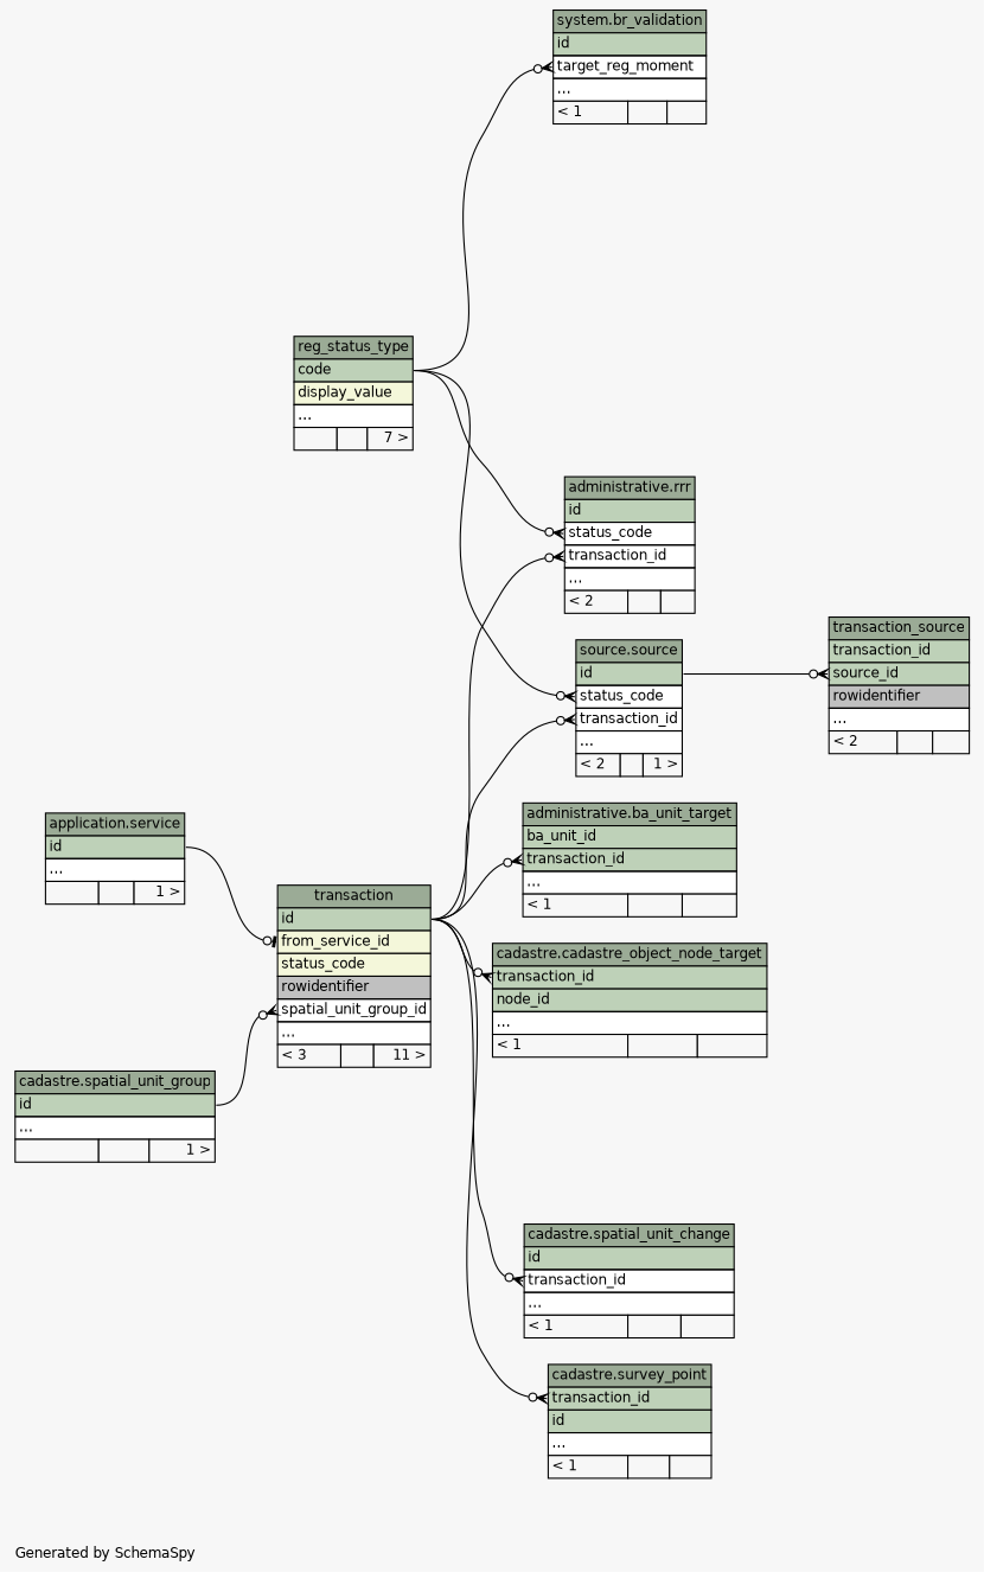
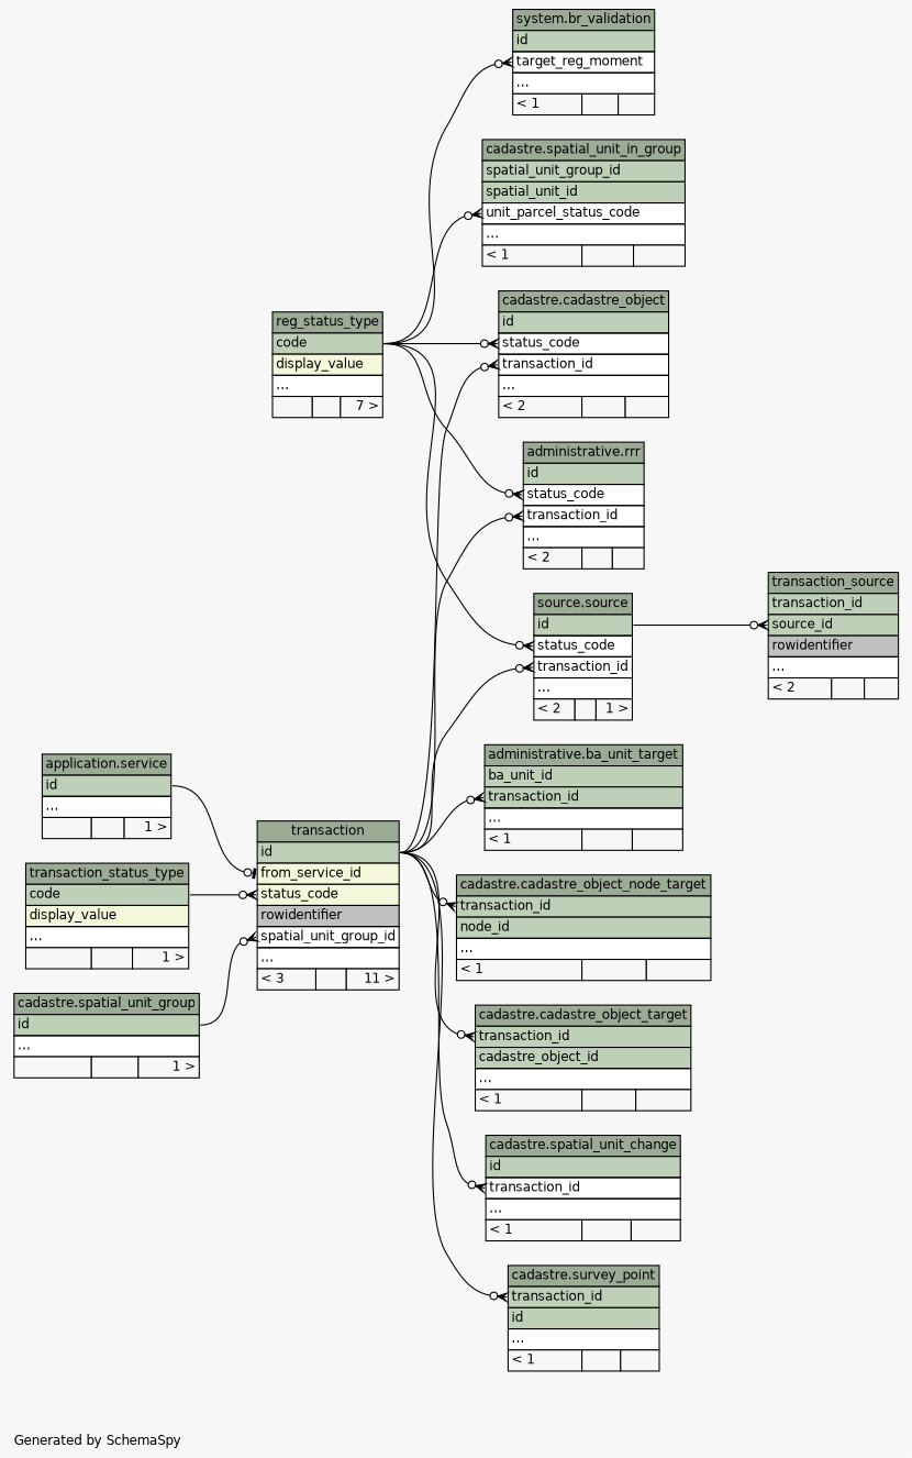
  digraph {
    bgcolor="#f7f7f7"
    fontname=Helvetica
    fontsize=11
    label="\nGenerated by SchemaSpy"
    labeljust=l
    nodesep=0.18
    rankdir=RL
    ranksep=0.46
    node [fontname=Helvetica fontsize=11 shape=plaintext]
    edge [arrowhead=none arrowsize=0.8 arrowtail=crowodot dir=back headport="id:e" tailport="transaction_id:w"]
    n1 [label=<     <TABLE BORDER="0" CELLBORDER="1" CELLSPACING="0" BGCOLOR="#ffffff">       <TR><TD COLSPAN="3" BGCOLOR="#9bab96" ALIGN="CENTER">reg_status_type</TD></TR>       <TR><TD PORT="code" COLSPAN="3" BGCOLOR="#bed1b8" ALIGN="LEFT">code</TD></TR>       <TR><TD PORT="display_value" COLSPAN="3" BGCOLOR="#f4f7da" ALIGN="LEFT">display_value</TD></TR>       <TR><TD PORT="elipses" COLSPAN="3" ALIGN="LEFT">...</TD></TR>       <TR><TD ALIGN="LEFT" BGCOLOR="#f7f7f7">  </TD><TD ALIGN="RIGHT" BGCOLOR="#f7f7f7">  </TD><TD ALIGN="RIGHT" BGCOLOR="#f7f7f7">7 &gt;</TD></TR>     </TABLE>>]
    n2 [label=<     <TABLE BORDER="0" CELLBORDER="1" CELLSPACING="0" BGCOLOR="#ffffff">       <TR><TD COLSPAN="3" BGCOLOR="#9bab96" ALIGN="CENTER">transaction</TD></TR>       <TR><TD PORT="id" COLSPAN="3" BGCOLOR="#bed1b8" ALIGN="LEFT">id</TD></TR>       <TR><TD PORT="from_service_id" COLSPAN="3" BGCOLOR="#f4f7da" ALIGN="LEFT">from_service_id</TD></TR>       <TR><TD PORT="status_code" COLSPAN="3" BGCOLOR="#f4f7da" ALIGN="LEFT">status_code</TD></TR>       <TR><TD PORT="rowidentifier" COLSPAN="3" BGCOLOR="#c0c0c0" ALIGN="LEFT">rowidentifier</TD></TR>       <TR><TD PORT="spatial_unit_group_id" COLSPAN="3" ALIGN="LEFT">spatial_unit_group_id</TD></TR>       <TR><TD PORT="elipses" COLSPAN="3" ALIGN="LEFT">...</TD></TR>       <TR><TD ALIGN="LEFT" BGCOLOR="#f7f7f7">&lt; 3</TD><TD ALIGN="RIGHT" BGCOLOR="#f7f7f7">  </TD><TD ALIGN="RIGHT" BGCOLOR="#f7f7f7">11 &gt;</TD></TR>     </TABLE>>]
    n3 [label=<     <TABLE BORDER="0" CELLBORDER="1" CELLSPACING="0" BGCOLOR="#ffffff">       <TR><TD COLSPAN="3" BGCOLOR="#9bab96" ALIGN="CENTER">application.service</TD></TR>       <TR><TD PORT="id" COLSPAN="3" BGCOLOR="#bed1b8" ALIGN="LEFT">id</TD></TR>       <TR><TD PORT="elipses" COLSPAN="3" ALIGN="LEFT">...</TD></TR>       <TR><TD ALIGN="LEFT" BGCOLOR="#f7f7f7">  </TD><TD ALIGN="RIGHT" BGCOLOR="#f7f7f7">  </TD><TD ALIGN="RIGHT" BGCOLOR="#f7f7f7">1 &gt;</TD></TR>     </TABLE>>]
    n4 [label=<     <TABLE BORDER="0" CELLBORDER="1" CELLSPACING="0" BGCOLOR="#ffffff">       <TR><TD COLSPAN="3" BGCOLOR="#9bab96" ALIGN="CENTER">cadastre.spatial_unit_group</TD></TR>       <TR><TD PORT="id" COLSPAN="3" BGCOLOR="#bed1b8" ALIGN="LEFT">id</TD></TR>       <TR><TD PORT="elipses" COLSPAN="3" ALIGN="LEFT">...</TD></TR>       <TR><TD ALIGN="LEFT" BGCOLOR="#f7f7f7">  </TD><TD ALIGN="RIGHT" BGCOLOR="#f7f7f7">  </TD><TD ALIGN="RIGHT" BGCOLOR="#f7f7f7">1 &gt;</TD></TR>     </TABLE>>]
+   n5 [label=<     <TABLE BORDER="0" CELLBORDER="1" CELLSPACING="0" BGCOLOR="#ffffff">       <TR><TD COLSPAN="3" BGCOLOR="#9bab96" ALIGN="CENTER">transaction_status_type</TD></TR>       <TR><TD PORT="code" COLSPAN="3" BGCOLOR="#bed1b8" ALIGN="LEFT">code</TD></TR>       <TR><TD PORT="display_value" COLSPAN="3" BGCOLOR="#f4f7da" ALIGN="LEFT">display_value</TD></TR>       <TR><TD PORT="elipses" COLSPAN="3" ALIGN="LEFT">...</TD></TR>       <TR><TD ALIGN="LEFT" BGCOLOR="#f7f7f7">  </TD><TD ALIGN="RIGHT" BGCOLOR="#f7f7f7">  </TD><TD ALIGN="RIGHT" BGCOLOR="#f7f7f7">1 &gt;</TD></TR>     </TABLE>>]
    n6 [label=<     <TABLE BORDER="0" CELLBORDER="1" CELLSPACING="0" BGCOLOR="#ffffff">       <TR><TD COLSPAN="3" BGCOLOR="#9bab96" ALIGN="CENTER">administrative.ba_unit_target</TD></TR>       <TR><TD PORT="ba_unit_id" COLSPAN="3" BGCOLOR="#bed1b8" ALIGN="LEFT">ba_unit_id</TD></TR>       <TR><TD PORT="transaction_id" COLSPAN="3" BGCOLOR="#bed1b8" ALIGN="LEFT">transaction_id</TD></TR>       <TR><TD PORT="elipses" COLSPAN="3" ALIGN="LEFT">...</TD></TR>       <TR><TD ALIGN="LEFT" BGCOLOR="#f7f7f7">&lt; 1</TD><TD ALIGN="RIGHT" BGCOLOR="#f7f7f7">  </TD><TD ALIGN="RIGHT" BGCOLOR="#f7f7f7">  </TD></TR>     </TABLE>>]
    n7 [label=<     <TABLE BORDER="0" CELLBORDER="1" CELLSPACING="0" BGCOLOR="#ffffff">       <TR><TD COLSPAN="3" BGCOLOR="#9bab96" ALIGN="CENTER">system.br_validation</TD></TR>       <TR><TD PORT="id" COLSPAN="3" BGCOLOR="#bed1b8" ALIGN="LEFT">id</TD></TR>       <TR><TD PORT="target_reg_moment" COLSPAN="3" ALIGN="LEFT">target_reg_moment</TD></TR>       <TR><TD PORT="elipses" COLSPAN="3" ALIGN="LEFT">...</TD></TR>       <TR><TD ALIGN="LEFT" BGCOLOR="#f7f7f7">&lt; 1</TD><TD ALIGN="RIGHT" BGCOLOR="#f7f7f7">  </TD><TD ALIGN="RIGHT" BGCOLOR="#f7f7f7">  </TD></TR>     </TABLE>>]
+   n8 [label=<     <TABLE BORDER="0" CELLBORDER="1" CELLSPACING="0" BGCOLOR="#ffffff">       <TR><TD COLSPAN="3" BGCOLOR="#9bab96" ALIGN="CENTER">cadastre.cadastre_object</TD></TR>       <TR><TD PORT="id" COLSPAN="3" BGCOLOR="#bed1b8" ALIGN="LEFT">id</TD></TR>       <TR><TD PORT="status_code" COLSPAN="3" ALIGN="LEFT">status_code</TD></TR>       <TR><TD PORT="transaction_id" COLSPAN="3" ALIGN="LEFT">transaction_id</TD></TR>       <TR><TD PORT="elipses" COLSPAN="3" ALIGN="LEFT">...</TD></TR>       <TR><TD ALIGN="LEFT" BGCOLOR="#f7f7f7">&lt; 2</TD><TD ALIGN="RIGHT" BGCOLOR="#f7f7f7">  </TD><TD ALIGN="RIGHT" BGCOLOR="#f7f7f7">  </TD></TR>     </TABLE>>]
    n9 [label=<     <TABLE BORDER="0" CELLBORDER="1" CELLSPACING="0" BGCOLOR="#ffffff">       <TR><TD COLSPAN="3" BGCOLOR="#9bab96" ALIGN="CENTER">cadastre.cadastre_object_node_target</TD></TR>       <TR><TD PORT="transaction_id" COLSPAN="3" BGCOLOR="#bed1b8" ALIGN="LEFT">transaction_id</TD></TR>       <TR><TD PORT="node_id" COLSPAN="3" BGCOLOR="#bed1b8" ALIGN="LEFT">node_id</TD></TR>       <TR><TD PORT="elipses" COLSPAN="3" ALIGN="LEFT">...</TD></TR>       <TR><TD ALIGN="LEFT" BGCOLOR="#f7f7f7">&lt; 1</TD><TD ALIGN="RIGHT" BGCOLOR="#f7f7f7">  </TD><TD ALIGN="RIGHT" BGCOLOR="#f7f7f7">  </TD></TR>     </TABLE>>]
+   n10 [label=<     <TABLE BORDER="0" CELLBORDER="1" CELLSPACING="0" BGCOLOR="#ffffff">       <TR><TD COLSPAN="3" BGCOLOR="#9bab96" ALIGN="CENTER">cadastre.cadastre_object_target</TD></TR>       <TR><TD PORT="transaction_id" COLSPAN="3" BGCOLOR="#bed1b8" ALIGN="LEFT">transaction_id</TD></TR>       <TR><TD PORT="cadastre_object_id" COLSPAN="3" BGCOLOR="#bed1b8" ALIGN="LEFT">cadastre_object_id</TD></TR>       <TR><TD PORT="elipses" COLSPAN="3" ALIGN="LEFT">...</TD></TR>       <TR><TD ALIGN="LEFT" BGCOLOR="#f7f7f7">&lt; 1</TD><TD ALIGN="RIGHT" BGCOLOR="#f7f7f7">  </TD><TD ALIGN="RIGHT" BGCOLOR="#f7f7f7">  </TD></TR>     </TABLE>>]
    n11 [label=<     <TABLE BORDER="0" CELLBORDER="1" CELLSPACING="0" BGCOLOR="#ffffff">       <TR><TD COLSPAN="3" BGCOLOR="#9bab96" ALIGN="CENTER">administrative.rrr</TD></TR>       <TR><TD PORT="id" COLSPAN="3" BGCOLOR="#bed1b8" ALIGN="LEFT">id</TD></TR>       <TR><TD PORT="status_code" COLSPAN="3" ALIGN="LEFT">status_code</TD></TR>       <TR><TD PORT="transaction_id" COLSPAN="3" ALIGN="LEFT">transaction_id</TD></TR>       <TR><TD PORT="elipses" COLSPAN="3" ALIGN="LEFT">...</TD></TR>       <TR><TD ALIGN="LEFT" BGCOLOR="#f7f7f7">&lt; 2</TD><TD ALIGN="RIGHT" BGCOLOR="#f7f7f7">  </TD><TD ALIGN="RIGHT" BGCOLOR="#f7f7f7">  </TD></TR>     </TABLE>>]
    n12 [label=<     <TABLE BORDER="0" CELLBORDER="1" CELLSPACING="0" BGCOLOR="#ffffff">       <TR><TD COLSPAN="3" BGCOLOR="#9bab96" ALIGN="CENTER">source.source</TD></TR>       <TR><TD PORT="id" COLSPAN="3" BGCOLOR="#bed1b8" ALIGN="LEFT">id</TD></TR>       <TR><TD PORT="status_code" COLSPAN="3" ALIGN="LEFT">status_code</TD></TR>       <TR><TD PORT="transaction_id" COLSPAN="3" ALIGN="LEFT">transaction_id</TD></TR>       <TR><TD PORT="elipses" COLSPAN="3" ALIGN="LEFT">...</TD></TR>       <TR><TD ALIGN="LEFT" BGCOLOR="#f7f7f7">&lt; 2</TD><TD ALIGN="RIGHT" BGCOLOR="#f7f7f7">  </TD><TD ALIGN="RIGHT" BGCOLOR="#f7f7f7">1 &gt;</TD></TR>     </TABLE>>]
    n13 [label=<     <TABLE BORDER="0" CELLBORDER="1" CELLSPACING="0" BGCOLOR="#ffffff">       <TR><TD COLSPAN="3" BGCOLOR="#9bab96" ALIGN="CENTER">cadastre.spatial_unit_change</TD></TR>       <TR><TD PORT="id" COLSPAN="3" BGCOLOR="#bed1b8" ALIGN="LEFT">id</TD></TR>       <TR><TD PORT="transaction_id" COLSPAN="3" ALIGN="LEFT">transaction_id</TD></TR>       <TR><TD PORT="elipses" COLSPAN="3" ALIGN="LEFT">...</TD></TR>       <TR><TD ALIGN="LEFT" BGCOLOR="#f7f7f7">&lt; 1</TD><TD ALIGN="RIGHT" BGCOLOR="#f7f7f7">  </TD><TD ALIGN="RIGHT" BGCOLOR="#f7f7f7">  </TD></TR>     </TABLE>>]
+   n14 [label=<     <TABLE BORDER="0" CELLBORDER="1" CELLSPACING="0" BGCOLOR="#ffffff">       <TR><TD COLSPAN="3" BGCOLOR="#9bab96" ALIGN="CENTER">cadastre.spatial_unit_in_group</TD></TR>       <TR><TD PORT="spatial_unit_group_id" COLSPAN="3" BGCOLOR="#bed1b8" ALIGN="LEFT">spatial_unit_group_id</TD></TR>       <TR><TD PORT="spatial_unit_id" COLSPAN="3" BGCOLOR="#bed1b8" ALIGN="LEFT">spatial_unit_id</TD></TR>       <TR><TD PORT="unit_parcel_status_code" COLSPAN="3" ALIGN="LEFT">unit_parcel_status_code</TD></TR>       <TR><TD PORT="elipses" COLSPAN="3" ALIGN="LEFT">...</TD></TR>       <TR><TD ALIGN="LEFT" BGCOLOR="#f7f7f7">&lt; 1</TD><TD ALIGN="RIGHT" BGCOLOR="#f7f7f7">  </TD><TD ALIGN="RIGHT" BGCOLOR="#f7f7f7">  </TD></TR>     </TABLE>>]
    n15 [label=<     <TABLE BORDER="0" CELLBORDER="1" CELLSPACING="0" BGCOLOR="#ffffff">       <TR><TD COLSPAN="3" BGCOLOR="#9bab96" ALIGN="CENTER">cadastre.survey_point</TD></TR>       <TR><TD PORT="transaction_id" COLSPAN="3" BGCOLOR="#bed1b8" ALIGN="LEFT">transaction_id</TD></TR>       <TR><TD PORT="id" COLSPAN="3" BGCOLOR="#bed1b8" ALIGN="LEFT">id</TD></TR>       <TR><TD PORT="elipses" COLSPAN="3" ALIGN="LEFT">...</TD></TR>       <TR><TD ALIGN="LEFT" BGCOLOR="#f7f7f7">&lt; 1</TD><TD ALIGN="RIGHT" BGCOLOR="#f7f7f7">  </TD><TD ALIGN="RIGHT" BGCOLOR="#f7f7f7">  </TD></TR>     </TABLE>>]
    n16 [label=<     <TABLE BORDER="0" CELLBORDER="1" CELLSPACING="0" BGCOLOR="#ffffff">       <TR><TD COLSPAN="3" BGCOLOR="#9bab96" ALIGN="CENTER">transaction_source</TD></TR>       <TR><TD PORT="transaction_id" COLSPAN="3" BGCOLOR="#bed1b8" ALIGN="LEFT">transaction_id</TD></TR>       <TR><TD PORT="source_id" COLSPAN="3" BGCOLOR="#bed1b8" ALIGN="LEFT">source_id</TD></TR>       <TR><TD PORT="rowidentifier" COLSPAN="3" BGCOLOR="#c0c0c0" ALIGN="LEFT">rowidentifier</TD></TR>       <TR><TD PORT="elipses" COLSPAN="3" ALIGN="LEFT">...</TD></TR>       <TR><TD ALIGN="LEFT" BGCOLOR="#f7f7f7">&lt; 2</TD><TD ALIGN="RIGHT" BGCOLOR="#f7f7f7">  </TD><TD ALIGN="RIGHT" BGCOLOR="#f7f7f7">  </TD></TR>     </TABLE>>]
    n2 -> n3 [arrowtail=teeodot tailport="from_service_id:w"]
    n2 -> n4 [tailport="spatial_unit_group_id:w"]
+   n2 -> n5 [headport="code:e" tailport="status_code:w"]
    n6 -> n2
    n7 -> n1 [headport="code:e" tailport="target_reg_moment:w"]
+   n8 -> n1 [headport="code:e" tailport="status_code:w"]
+   n8 -> n2
    n9 -> n2
+   n10 -> n2
    n11 -> n1 [headport="code:e" tailport="status_code:w"]
    n11 -> n2
    n12 -> n1 [headport="code:e" tailport="status_code:w"]
    n12 -> n2
    n13 -> n2
+   n14 -> n1 [headport="code:e" tailport="unit_parcel_status_code:w"]
    n15 -> n2
    n16 -> n12 [tailport="source_id:w"]
  }
